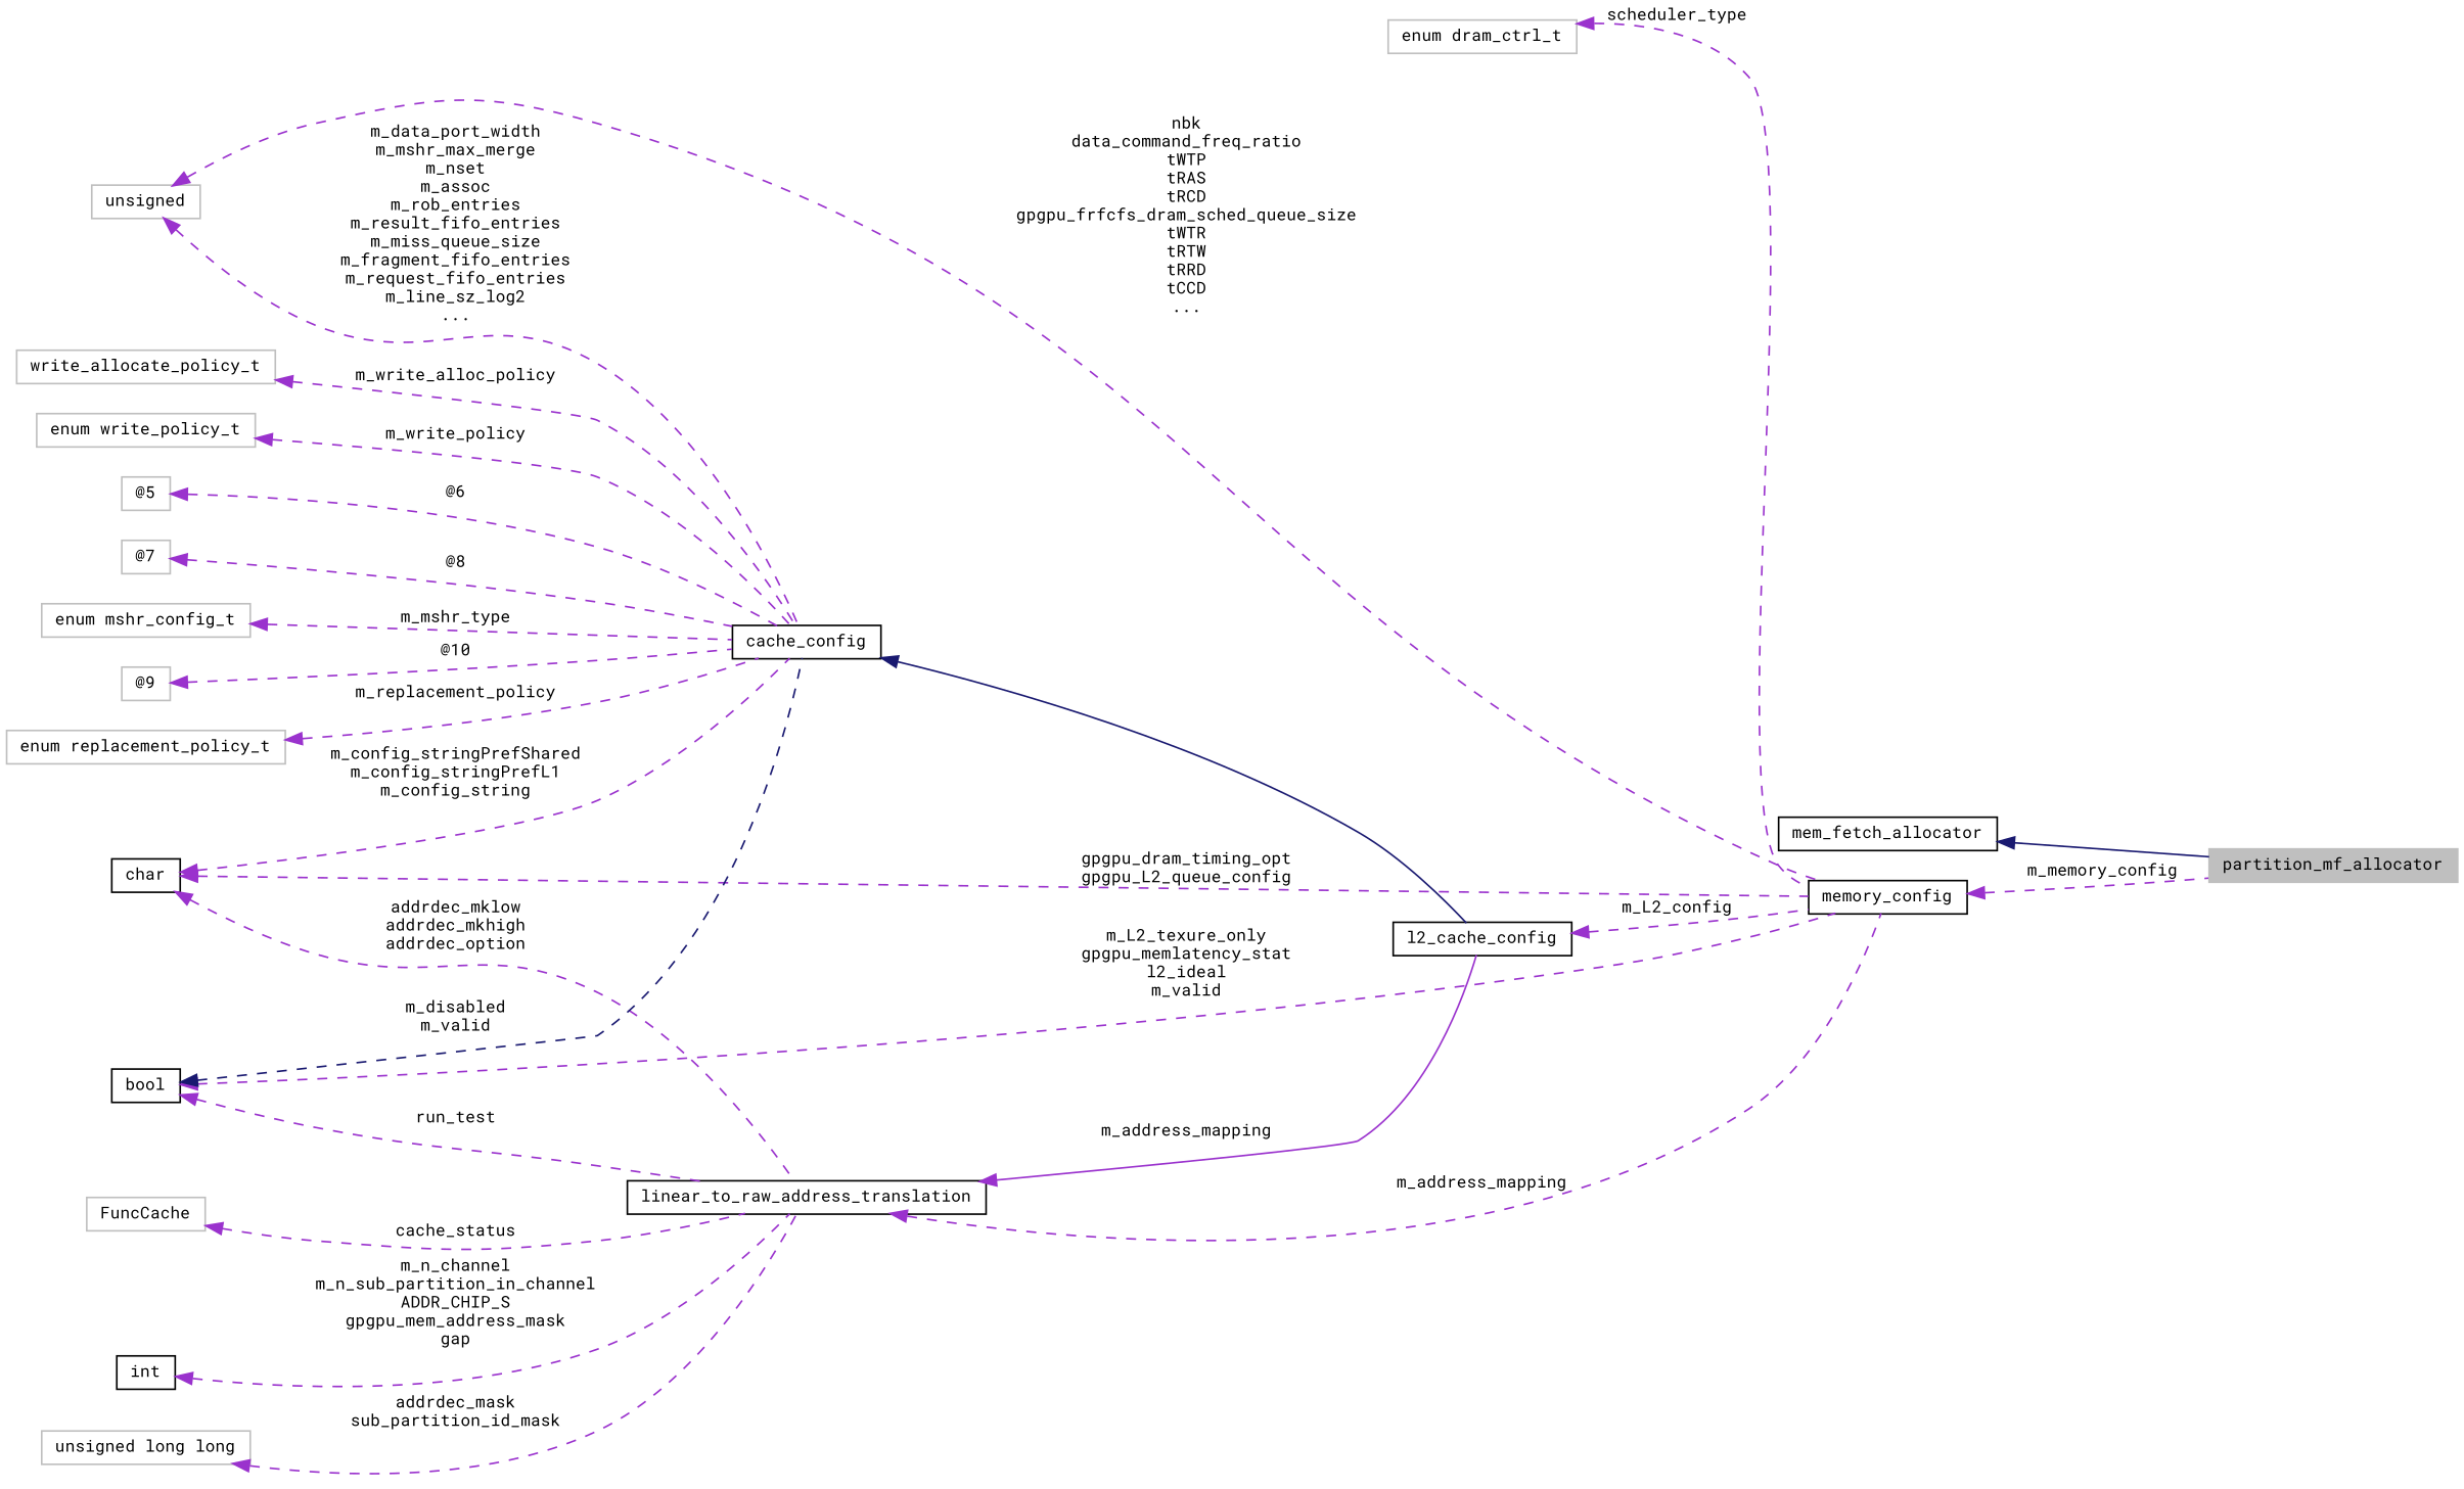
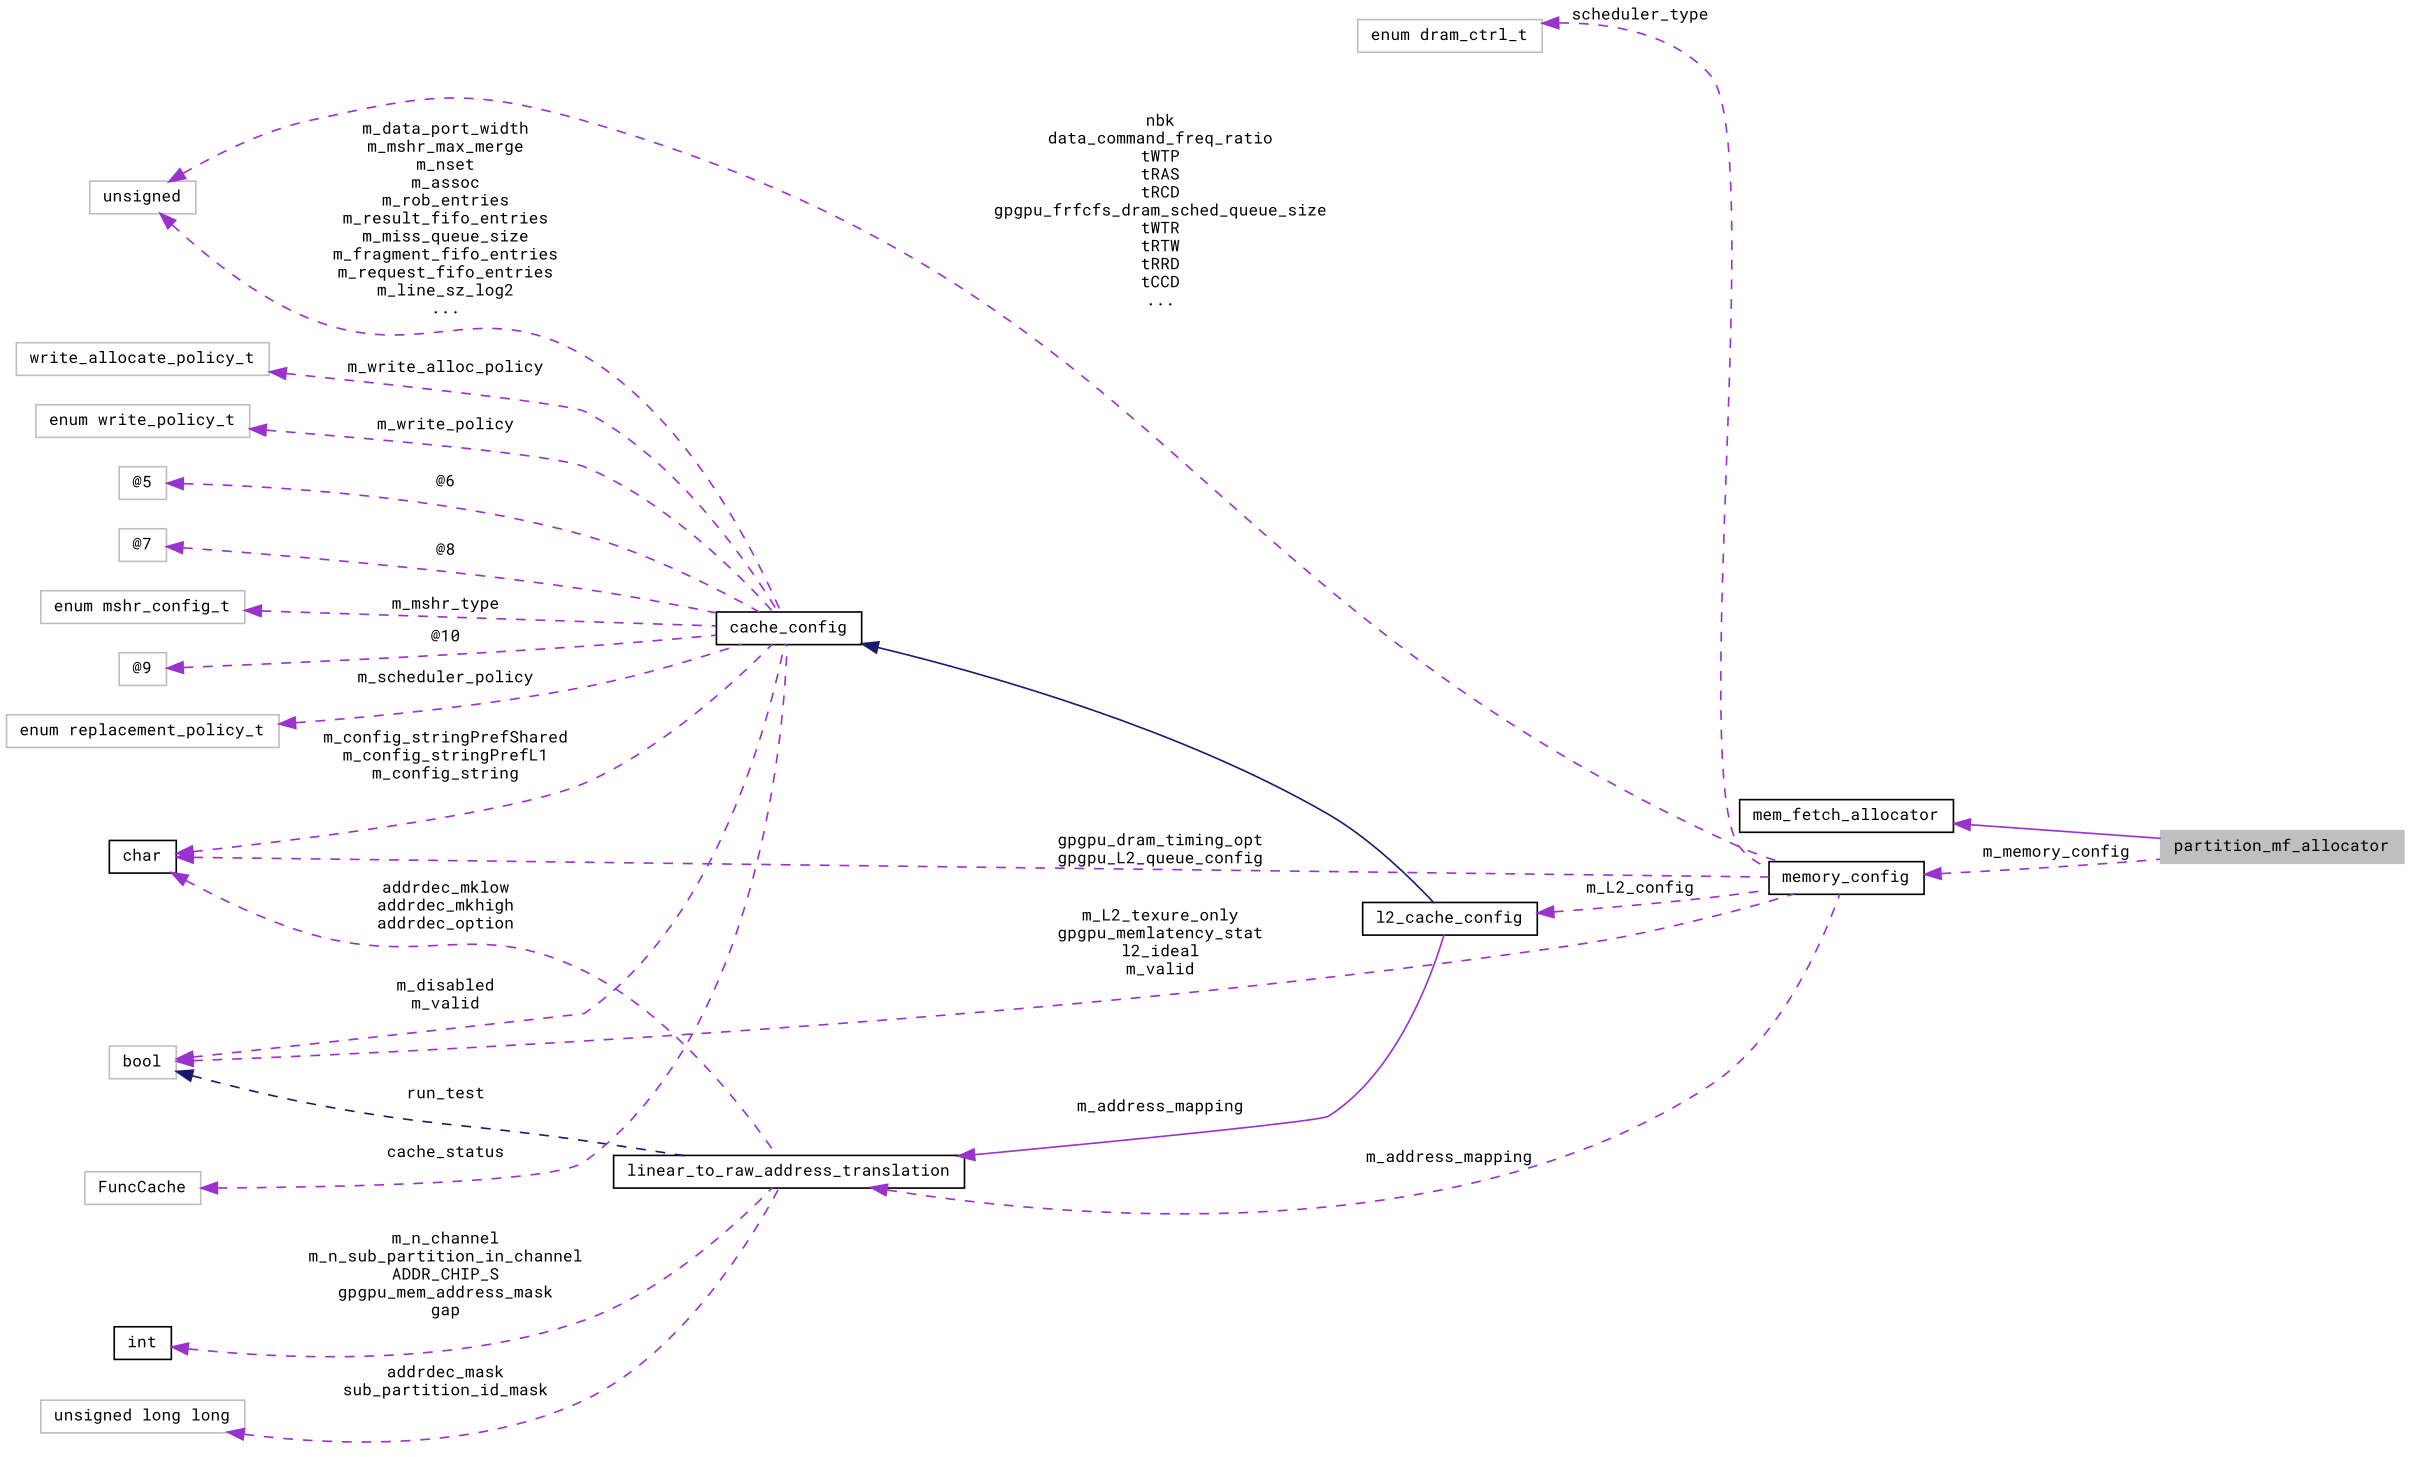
  digraph {
    fontname="Roboto Mono"
    rankdir=LR
    node [color=grey75 fontname="Roboto Mono" fontsize=10 shape=record]
    edge [color=darkorchid3 dir=back fontname="Roboto Mono" fontsize=10 labelfontname=FreeSans labelfontsize=10 style=dashed]
    n1 [fillcolor=grey75 fontcolor=black height=0.2 label=partition_mf_allocator style=filled width=0.4]
    n2 [color=black height=0.2 label=mem_fetch_allocator width=0.4]
    n3 [color=black height=0.2 label=memory_config width=0.4]
    n4 [height=0.2 label="enum dram_ctrl_t" width=0.4]
    n5 [color=black height=0.2 label=char width=0.4]
    n6 [color=black height=0.2 label=linear_to_raw_address_translation width=0.4]
    n7 [color=black height=0.2 label=cache_config width=0.4]
    n8 [color=black height=0.2 label=l2_cache_config width=0.4]
-   n9 [color=black height=0.2 label=bool width=0.4]
+   n9 [height=0.2 label=bool width=0.4]
    n10 [height=0.2 label=unsigned width=0.4]
    n11 [height=0.2 label="unsigned long long" width=0.4]
    n12 [color=black height=0.2 label=int width=0.4]
    n13 [height=0.2 label=write_allocate_policy_t width=0.4]
    n14 [height=0.2 label="enum write_policy_t" width=0.4]
    n15 [height=0.2 label=FuncCache width=0.4]
    n16 [height=0.2 label="@5" width=0.4]
    n17 [height=0.2 label="@7" width=0.4]
    n18 [height=0.2 label="enum mshr_config_t" width=0.4]
    n19 [height=0.2 label="@9" width=0.4]
    n20 [height=0.2 label="enum replacement_policy_t" width=0.4]
-   n2 -> n1 [color=midnightblue style=solid]
+   n2 -> n1 [style=solid]
    n3 -> n1 [label=m_memory_config]
    n4 -> n3 [label=scheduler_type]
    n5 -> n3 [label="gpgpu_dram_timing_opt\ngpgpu_L2_queue_config"]
    n5 -> n6 [label="addrdec_mklow\naddrdec_mkhigh\naddrdec_option"]
    n5 -> n7 [label="m_config_stringPrefShared\nm_config_stringPrefL1\nm_config_string"]
    n6 -> n3 [label=m_address_mapping]
    n6 -> n8 [label=m_address_mapping style=solid]
    n7 -> n8 [color=midnightblue style=solid]
    n8 -> n3 [label=m_L2_config]
    n9 -> n3 [label="m_L2_texure_only\ngpgpu_memlatency_stat\nl2_ideal\nm_valid"]
-   n9 -> n6 [label=run_test]
-   n9 -> n7 [color=midnightblue label="m_disabled\nm_valid"]
+   n9 -> n6 [color=midnightblue label=run_test]
+   n9 -> n7 [label="m_disabled\nm_valid"]
    n10 -> n3 [label="nbk\ndata_command_freq_ratio\ntWTP\ntRAS\ntRCD\ngpgpu_frfcfs_dram_sched_queue_size\ntWTR\ntRTW\ntRRD\ntCCD\n..."]
    n10 -> n7 [label="m_data_port_width\nm_mshr_max_merge\nm_nset\nm_assoc\nm_rob_entries\nm_result_fifo_entries\nm_miss_queue_size\nm_fragment_fifo_entries\nm_request_fifo_entries\nm_line_sz_log2\n..."]
    n11 -> n6 [label="addrdec_mask\nsub_partition_id_mask"]
    n12 -> n6 [label="m_n_channel\nm_n_sub_partition_in_channel\nADDR_CHIP_S\ngpgpu_mem_address_mask\ngap"]
    n13 -> n7 [label=m_write_alloc_policy]
    n14 -> n7 [label=m_write_policy]
-   n15 -> n6 [label=cache_status]
+   n15 -> n7 [label=cache_status]
    n16 -> n7 [label="@6"]
    n17 -> n7 [label="@8"]
    n18 -> n7 [label=m_mshr_type]
    n19 -> n7 [label="@10"]
-   n20 -> n7 [label=m_replacement_policy]
+   n20 -> n7 [label=m_scheduler_policy]
  }
